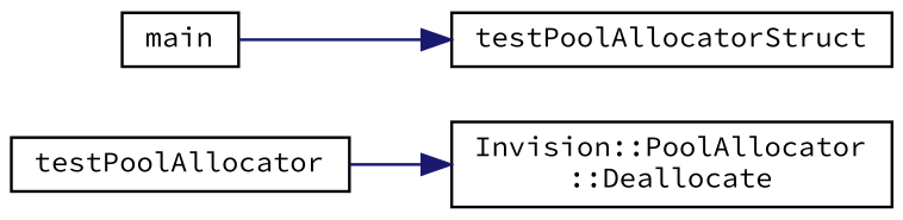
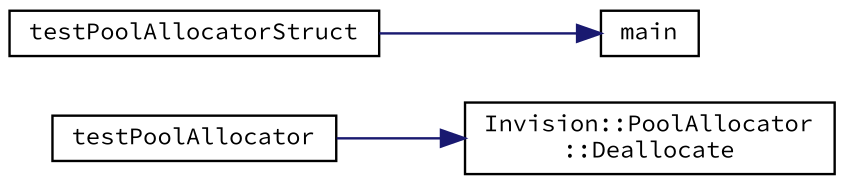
  digraph {
    fontname="Source Code Pro"
    rankdir=RL
    node [color=black fillcolor=white fontname="Source Code Pro" fontsize=10 shape=record style=filled]
    edge [color=midnightblue dir=back fontname="Source Code Pro" fontsize=10 labelfontname=Helvetica labelfontsize=10 style=solid]
    n1 [height=0.2 label="Invision::PoolAllocator\l::Deallocate" width=0.4]
    n2 [height=0.2 label=testPoolAllocator width=0.4]
    n3 [height=0.2 label=testPoolAllocatorStruct width=0.4]
    n4 [height=0.2 label=main width=0.4]
    n1 -> n2
-   n3 -> n4
+   n4 -> n3
  }
